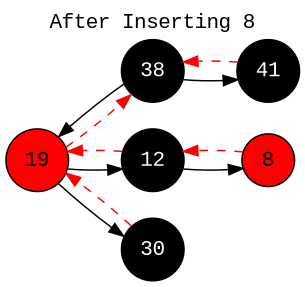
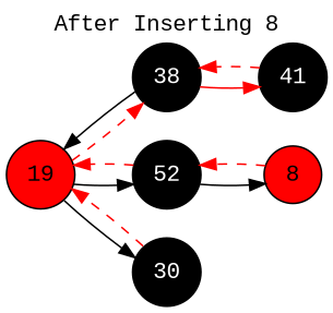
  digraph {
    fontname="Liberation Mono"
    label="After Inserting 8"
    labelloc=t
    rankdir=LR
    node [fillcolor=black fontcolor=white fontname="Liberation Mono" shape=circle style=filled]
    edge [fontname="Liberation Mono"]
    19 [fillcolor=red fontcolor=black]
    38
    41
-   12
+   12 [label=52]
    n5 [label=30]
    8 [fillcolor=red fontcolor=black]
    19 -> 38 [color=red style=dashed]
    19 -> 12
    19 -> n5
    38 -> 19
-   38 -> 41
+   38 -> 41 [color=red]
    41 -> 38 [color=red style=dashed]
    12 -> 19 [color=red style=dashed]
    12 -> 8
    n5 -> 19 [color=red style=dashed]
    8 -> 12 [color=red style=dashed]
  }
